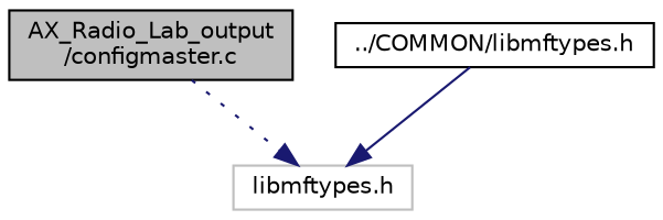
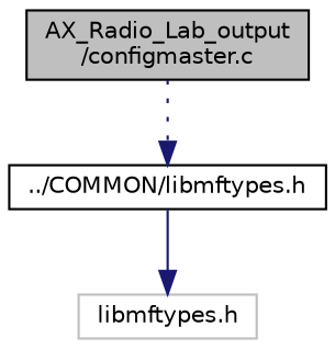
  digraph {
    node [color=black fillcolor=white fontname=Helvetica fontsize=10 shape=record style=filled]
    edge [color=midnightblue fontname=Helvetica fontsize=10 labelfontname=Helvetica labelfontsize=10]
    n1 [fillcolor=grey75 fontcolor=black height=0.2 label="AX_Radio_Lab_output\l/configmaster.c" width=0.4]
    n2 [height=0.2 label="../COMMON/libmftypes.h" width=0.4]
    n3 [color=grey75 height=0.2 label="libmftypes.h" width=0.4]
-   n1 -> n3 [style=dotted]
+   n1 -> n2 [style=dotted]
    n2 -> n3 [style=solid]
  }
